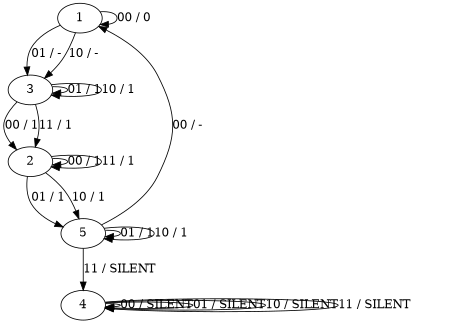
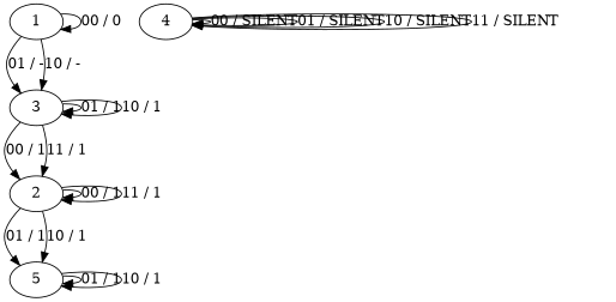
  digraph {
    1
    3
    2
    4
    n5 [label=5]
    1 -> 1 [label="00 / 0"]
    1 -> 3 [label="01 / -"]
    1 -> 3 [label="10 / -"]
    3 -> 3 [label="01 / 1"]
    3 -> 3 [label="10 / 1"]
    3 -> 2 [label="00 / 1"]
    3 -> 2 [label="11 / 1"]
    2 -> 2 [label="00 / 1"]
    2 -> 2 [label="11 / 1"]
    2 -> n5 [label="01 / 1"]
    2 -> n5 [label="10 / 1"]
    4 -> 4 [label="00 / SILENT"]
    4 -> 4 [label="01 / SILENT"]
    4 -> 4 [label="10 / SILENT"]
    4 -> 4 [label="11 / SILENT"]
-   n5 -> 1 [label="00 / -"]
-   n5 -> 4 [label="11 / SILENT"]
    n5 -> n5 [label="01 / 1"]
    n5 -> n5 [label="10 / 1"]
  }
